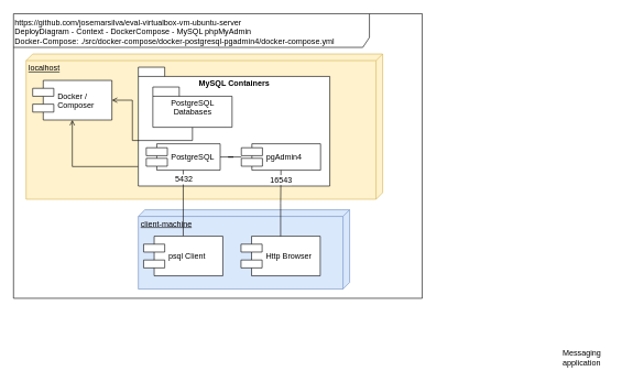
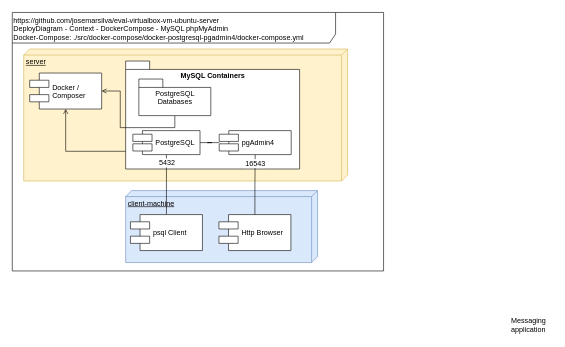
  <mxCell id="0" />
  <mxCell id="1" parent="0" />
  <mxCell id="2" value="&lt;div style=&quot;text-align: left&quot;&gt;&lt;span&gt;https://github.com/josemarsilva/eval-virtualbox-vm-ubuntu-server&lt;/span&gt;&lt;/div&gt;&lt;div style=&quot;text-align: left&quot;&gt;&lt;span&gt;DeployDiagram - Context - DockerCompose - MySQL phpMyAdmin&lt;/span&gt;&lt;/div&gt;&lt;div style=&quot;text-align: left&quot;&gt;&lt;span&gt;Docker-Compose: ./src/docker-compose/docker-postgresql-pgadmin4/docker-compose.yml&lt;/span&gt;&lt;/div&gt;" style="shape=umlFrame;whiteSpace=wrap;html=1;width=539;height=51;align=left;verticalAlign=top;" parent="1" vertex="1"><mxGeometry x="20" y="20" width="619" height="431" as="geometry" /></mxCell>
- <mxCell id="3" value="localhost" style="verticalAlign=top;align=left;spacingTop=8;spacingLeft=2;spacingRight=12;shape=cube;size=10;direction=south;fontStyle=4;html=1;fillColor=#fff2cc;strokeColor=#d6b656;" parent="1" vertex="1"><mxGeometry x="39" y="81" width="540" height="220" as="geometry" /></mxCell>
+ <mxCell id="3" value="server" style="verticalAlign=top;align=left;spacingTop=8;spacingLeft=2;spacingRight=12;shape=cube;size=10;direction=south;fontStyle=4;html=1;fillColor=#fff2cc;strokeColor=#d6b656;" parent="1" vertex="1"><mxGeometry x="39" y="81" width="540" height="220" as="geometry" /></mxCell>
  <mxCell id="4" value="Docker / &#10;Composer" style="shape=component;align=left;spacingLeft=36;" parent="1" vertex="1"><mxGeometry x="49" y="121" width="120" height="60" as="geometry" /></mxCell>
  <mxCell id="5" value="Messaging&lt;br&gt;application&lt;br&gt;" style="text;html=1;resizable=0;autosize=1;align=left;verticalAlign=middle;points=[];fillColor=none;strokeColor=none;rounded=0;dashed=1;" parent="1" vertex="1"><mxGeometry x="850" y="526" width="70" height="30" as="geometry" /></mxCell>
  <mxCell id="6" style="rounded=0;orthogonalLoop=1;jettySize=auto;html=1;entryX=0.5;entryY=1;entryDx=0;entryDy=0;endArrow=open;endFill=0;exitX=0;exitY=0;exitDx=0;exitDy=150.5;exitPerimeter=0;edgeStyle=orthogonalEdgeStyle;" parent="1" source="7" target="4" edge="1"><mxGeometry relative="1" as="geometry"><mxPoint x="220" y="673" as="sourcePoint" /><mxPoint x="199" y="145" as="targetPoint" /></mxGeometry></mxCell>
  <mxCell id="7" value="MySQL Containers" style="shape=folder;fontStyle=1;spacingTop=10;tabWidth=40;tabHeight=14;tabPosition=left;html=1;verticalAlign=top;" parent="1" vertex="1"><mxGeometry x="209" y="101" width="290" height="180" as="geometry" /></mxCell>
  <mxCell id="8" style="edgeStyle=orthogonalEdgeStyle;rounded=0;orthogonalLoop=1;jettySize=auto;html=1;endArrow=none;endFill=0;" parent="1" source="9" target="10" edge="1"><mxGeometry relative="1" as="geometry" /></mxCell>
  <mxCell id="9" value="PostgreSQL" style="shape=component;align=left;spacingLeft=36;" parent="1" vertex="1"><mxGeometry x="221" y="217" width="112" height="40" as="geometry" /></mxCell>
  <mxCell id="10" value="pgAdmin4" style="shape=component;align=left;spacingLeft=36;" parent="1" vertex="1"><mxGeometry x="365" y="217" width="120" height="40" as="geometry" /></mxCell>
  <mxCell id="11" value="client-machine" style="verticalAlign=top;align=left;spacingTop=8;spacingLeft=2;spacingRight=12;shape=cube;size=10;direction=south;fontStyle=4;html=1;fillColor=#dae8fc;strokeColor=#6c8ebf;" parent="1" vertex="1"><mxGeometry x="209" y="317" width="320" height="120" as="geometry" /></mxCell>
  <mxCell id="12" value="Http Browser" style="shape=component;align=left;spacingLeft=36;" parent="1" vertex="1"><mxGeometry x="364.5" y="357" width="120" height="60" as="geometry" /></mxCell>
  <mxCell id="13" style="rounded=0;orthogonalLoop=1;jettySize=auto;html=1;entryX=0.5;entryY=1;entryDx=0;entryDy=0;endArrow=none;endFill=0;exitX=0.5;exitY=0;exitDx=0;exitDy=0;edgeStyle=orthogonalEdgeStyle;" parent="1" source="15" target="9" edge="1"><mxGeometry relative="1" as="geometry" /></mxCell>
  <mxCell id="14" value="5432" style="text;html=1;resizable=0;points=[];align=center;verticalAlign=middle;labelBackgroundColor=#ffffff;" parent="13" vertex="1" connectable="0"><mxGeometry x="0.696" y="-2" relative="1" as="geometry"><mxPoint x="-2" y="-1.5" as="offset" /></mxGeometry></mxCell>
  <mxCell id="15" value="psql Client" style="shape=component;align=left;spacingLeft=36;" parent="1" vertex="1"><mxGeometry x="217" y="357" width="120" height="60" as="geometry" /></mxCell>
  <mxCell id="16" style="rounded=0;orthogonalLoop=1;jettySize=auto;html=1;entryX=0.5;entryY=1;entryDx=0;entryDy=0;endArrow=none;endFill=0;exitX=0.5;exitY=0;exitDx=0;exitDy=0;edgeStyle=orthogonalEdgeStyle;" parent="1" source="12" target="10" edge="1"><mxGeometry relative="1" as="geometry"><mxPoint x="229" y="366" as="sourcePoint" /><mxPoint x="291" y="208" as="targetPoint" /></mxGeometry></mxCell>
  <mxCell id="17" value="16543" style="text;html=1;resizable=0;points=[];align=center;verticalAlign=middle;labelBackgroundColor=#ffffff;" parent="16" vertex="1" connectable="0"><mxGeometry x="0.696" y="-2" relative="1" as="geometry"><mxPoint x="-2.5" y="-1.5" as="offset" /></mxGeometry></mxCell>
  <mxCell id="18" style="rounded=0;orthogonalLoop=1;jettySize=auto;html=1;exitX=0.5;exitY=1;exitDx=0;exitDy=0;exitPerimeter=0;edgeStyle=orthogonalEdgeStyle;endArrow=open;endFill=0;" parent="1" source="19" target="4" edge="1"><mxGeometry relative="1" as="geometry" /></mxCell>
  <mxCell id="19" value="PostgreSQL&lt;br&gt;Databases" style="shape=folder;fontStyle=0;spacingTop=10;tabWidth=40;tabHeight=14;tabPosition=left;html=1;verticalAlign=top;" parent="1" vertex="1"><mxGeometry x="231" y="131" width="120" height="61" as="geometry" /></mxCell>
